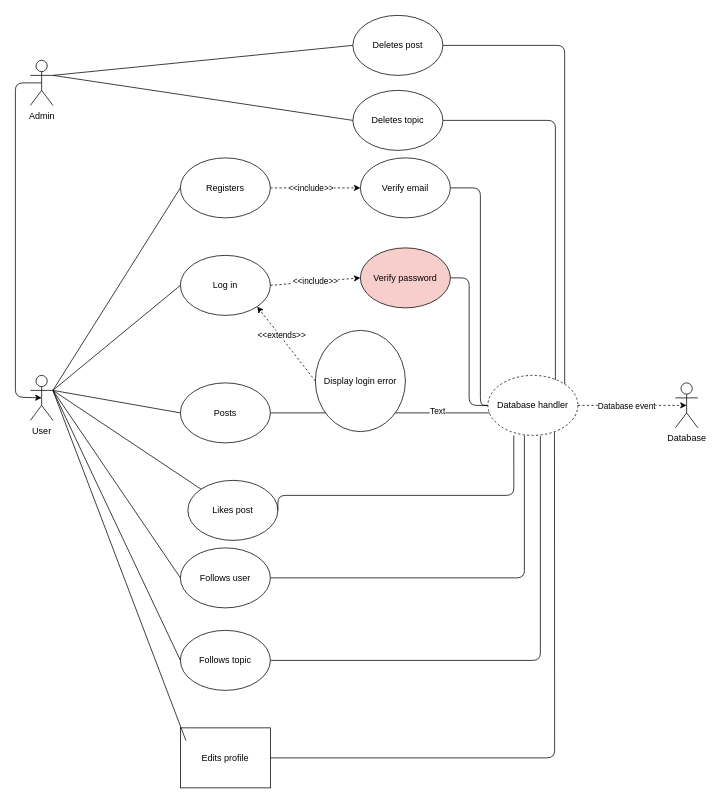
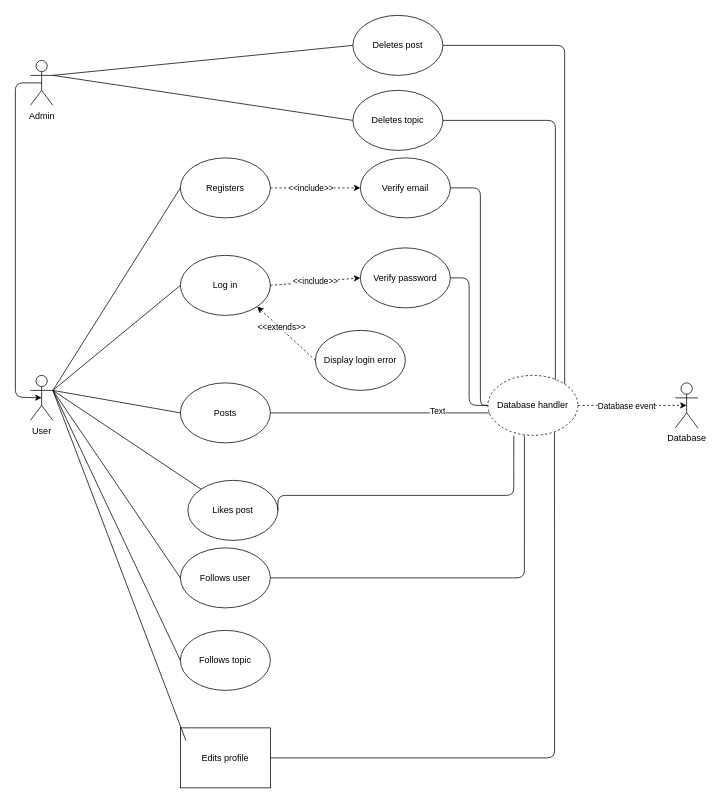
  <mxCell id="0" />
  <mxCell id="1" parent="0" />
  <mxCell id="2" value="User&lt;br&gt;" style="shape=umlActor;verticalLabelPosition=bottom;verticalAlign=top;html=1;outlineConnect=0;" parent="1" vertex="1"><mxGeometry x="40" y="500" width="30" height="60" as="geometry" /></mxCell>
  <mxCell id="3" value="Database" style="shape=umlActor;verticalLabelPosition=bottom;verticalAlign=top;html=1;outlineConnect=0;" parent="1" vertex="1"><mxGeometry x="900" y="510" width="30" height="60" as="geometry" /></mxCell>
  <mxCell id="4" style="edgeStyle=orthogonalEdgeStyle;orthogonalLoop=1;jettySize=auto;html=1;exitX=0.5;exitY=0.5;exitDx=0;exitDy=0;exitPerimeter=0;entryX=0.5;entryY=0.5;entryDx=0;entryDy=0;entryPerimeter=0;endArrow=classic;endFill=1;" parent="1" source="5" target="2" edge="1"><mxGeometry relative="1" as="geometry"><Array as="points"><mxPoint x="20" y="110" /><mxPoint x="20" y="529" /><mxPoint x="55" y="529" /></Array></mxGeometry></mxCell>
  <mxCell id="5" value="Admin" style="shape=umlActor;verticalLabelPosition=bottom;verticalAlign=top;html=1;outlineConnect=0;" parent="1" vertex="1"><mxGeometry x="40" y="80" width="30" height="60" as="geometry" /></mxCell>
  <mxCell id="6" value="Registers" style="ellipse;whiteSpace=wrap;html=1;" parent="1" vertex="1"><mxGeometry x="240" y="210" width="120" height="80" as="geometry" /></mxCell>
  <mxCell id="7" value="Log in" style="ellipse;whiteSpace=wrap;html=1;" parent="1" vertex="1"><mxGeometry x="240" y="340" width="120" height="80" as="geometry" /></mxCell>
  <mxCell id="8" style="edgeStyle=orthogonalEdgeStyle;orthogonalLoop=1;jettySize=auto;html=1;exitX=1;exitY=0.5;exitDx=0;exitDy=0;entryX=0;entryY=0;entryDx=0;entryDy=0;endArrow=none;endFill=0;" parent="1" source="10" target="41" edge="1"><mxGeometry relative="1" as="geometry"><Array as="points"><mxPoint x="668" y="550" /></Array></mxGeometry></mxCell>
  <mxCell id="9" value="Text" style="edgeLabel;html=1;align=center;verticalAlign=middle;resizable=0;points=[];" vertex="1" connectable="0" parent="8"><mxGeometry x="0.284" y="3" relative="1" as="geometry"><mxPoint as="offset" /></mxGeometry></mxCell>
  <mxCell id="10" value="Posts" style="ellipse;whiteSpace=wrap;html=1;" parent="1" vertex="1"><mxGeometry x="240" y="510" width="120" height="80" as="geometry" /></mxCell>
  <mxCell id="11" style="edgeStyle=orthogonalEdgeStyle;orthogonalLoop=1;jettySize=auto;html=1;exitX=1;exitY=0.5;exitDx=0;exitDy=0;entryX=0.406;entryY=1.001;entryDx=0;entryDy=0;endArrow=none;endFill=0;entryPerimeter=0;" parent="1" source="12" target="41" edge="1"><mxGeometry relative="1" as="geometry" /></mxCell>
  <mxCell id="12" value="Follows user" style="ellipse;whiteSpace=wrap;html=1;" parent="1" vertex="1"><mxGeometry x="240" y="730" width="120" height="80" as="geometry" /></mxCell>
- <mxCell id="13" style="edgeStyle=orthogonalEdgeStyle;orthogonalLoop=1;jettySize=auto;html=1;exitX=1;exitY=0.5;exitDx=0;exitDy=0;entryX=0.583;entryY=1.013;entryDx=0;entryDy=0;endArrow=none;endFill=0;entryPerimeter=0;" parent="1" source="14" target="41" edge="1"><mxGeometry relative="1" as="geometry"><Array as="points"><mxPoint x="720" y="880" /></Array></mxGeometry></mxCell>
  <mxCell id="14" value="Follows topic" style="ellipse;whiteSpace=wrap;html=1;" parent="1" vertex="1"><mxGeometry x="240" y="840" width="120" height="80" as="geometry" /></mxCell>
  <mxCell id="15" value="Likes post" style="ellipse;whiteSpace=wrap;html=1;" parent="1" vertex="1"><mxGeometry x="250" y="640" width="120" height="80" as="geometry" /></mxCell>
  <mxCell id="16" value="" style="endArrow=none;html=1;entryX=0;entryY=0.5;entryDx=0;entryDy=0;exitX=1;exitY=0.333;exitDx=0;exitDy=0;exitPerimeter=0;" parent="1" source="2" target="14" edge="1"><mxGeometry width="50" height="50" relative="1" as="geometry"><mxPoint x="130" y="500" as="sourcePoint" /><mxPoint x="210" y="680" as="targetPoint" /></mxGeometry></mxCell>
  <mxCell id="17" value="" style="endArrow=none;html=1;entryX=0;entryY=0.5;entryDx=0;entryDy=0;exitX=1;exitY=0.333;exitDx=0;exitDy=0;exitPerimeter=0;" parent="1" source="2" target="10" edge="1"><mxGeometry width="50" height="50" relative="1" as="geometry"><mxPoint x="130" y="500" as="sourcePoint" /><mxPoint x="180" y="450" as="targetPoint" /></mxGeometry></mxCell>
  <mxCell id="18" value="" style="endArrow=none;html=1;exitX=1;exitY=0.333;exitDx=0;exitDy=0;exitPerimeter=0;" parent="1" source="2" target="15" edge="1"><mxGeometry width="50" height="50" relative="1" as="geometry"><mxPoint x="130" y="500" as="sourcePoint" /><mxPoint x="180" y="450" as="targetPoint" /></mxGeometry></mxCell>
  <mxCell id="19" value="" style="endArrow=none;html=1;entryX=0;entryY=0.5;entryDx=0;entryDy=0;exitX=1;exitY=0.333;exitDx=0;exitDy=0;exitPerimeter=0;" parent="1" source="2" target="12" edge="1"><mxGeometry width="50" height="50" relative="1" as="geometry"><mxPoint x="160" y="640" as="sourcePoint" /><mxPoint x="210" y="590" as="targetPoint" /></mxGeometry></mxCell>
  <mxCell id="20" value="" style="endArrow=none;html=1;entryX=0;entryY=0.5;entryDx=0;entryDy=0;exitX=1;exitY=0.333;exitDx=0;exitDy=0;exitPerimeter=0;" parent="1" source="2" target="7" edge="1"><mxGeometry width="50" height="50" relative="1" as="geometry"><mxPoint x="170" y="570" as="sourcePoint" /><mxPoint x="220" y="520" as="targetPoint" /></mxGeometry></mxCell>
  <mxCell id="21" value="" style="endArrow=none;html=1;entryX=0;entryY=0.5;entryDx=0;entryDy=0;exitX=1;exitY=0.333;exitDx=0;exitDy=0;exitPerimeter=0;" parent="1" source="2" target="6" edge="1"><mxGeometry width="50" height="50" relative="1" as="geometry"><mxPoint x="130" y="500" as="sourcePoint" /><mxPoint x="180" y="450" as="targetPoint" /></mxGeometry></mxCell>
  <mxCell id="22" value="" style="endArrow=classic;html=1;dashed=1;exitX=1;exitY=0.5;exitDx=0;exitDy=0;entryX=0;entryY=0.5;entryDx=0;entryDy=0;" parent="1" source="6" target="25" edge="1"><mxGeometry width="50" height="50" relative="1" as="geometry"><mxPoint x="370" y="490" as="sourcePoint" /><mxPoint x="460" y="490" as="targetPoint" /><Array as="points" /></mxGeometry></mxCell>
  <mxCell id="23" value="&amp;lt;&amp;lt;include&amp;gt;&amp;gt;" style="edgeLabel;html=1;align=center;verticalAlign=middle;resizable=0;points=[];" parent="22" vertex="1" connectable="0"><mxGeometry y="8" relative="1" as="geometry"><mxPoint x="-7" y="7" as="offset" /></mxGeometry></mxCell>
  <mxCell id="24" style="edgeStyle=orthogonalEdgeStyle;orthogonalLoop=1;jettySize=auto;html=1;exitX=1;exitY=0.5;exitDx=0;exitDy=0;entryX=0;entryY=0.5;entryDx=0;entryDy=0;endArrow=none;endFill=0;" parent="1" source="25" target="41" edge="1"><mxGeometry relative="1" as="geometry"><Array as="points"><mxPoint x="640" y="250" /><mxPoint x="640" y="540" /></Array></mxGeometry></mxCell>
  <mxCell id="25" value="Verify email" style="ellipse;whiteSpace=wrap;html=1;" parent="1" vertex="1"><mxGeometry x="480" y="210" width="120" height="80" as="geometry" /></mxCell>
  <mxCell id="26" style="edgeStyle=orthogonalEdgeStyle;orthogonalLoop=1;jettySize=auto;html=1;exitX=1;exitY=0.5;exitDx=0;exitDy=0;entryX=0;entryY=0.5;entryDx=0;entryDy=0;endArrow=none;endFill=0;" parent="1" source="27" target="41" edge="1"><mxGeometry relative="1" as="geometry" /></mxCell>
- <mxCell id="27" value="Verify password" style="ellipse;whiteSpace=wrap;html=1;fillColor=#f8cecc;" parent="1" vertex="1"><mxGeometry x="480" y="330" width="120" height="80" as="geometry" /></mxCell>
+ <mxCell id="27" value="Verify password" style="ellipse;whiteSpace=wrap;html=1;" parent="1" vertex="1"><mxGeometry x="480" y="330" width="120" height="80" as="geometry" /></mxCell>
  <mxCell id="28" value="&amp;lt;&amp;lt;include&amp;gt;&amp;gt;" style="endArrow=classic;html=1;dashed=1;exitX=1;exitY=0.5;exitDx=0;exitDy=0;entryX=0;entryY=0.5;entryDx=0;entryDy=0;" parent="1" source="7" target="27" edge="1"><mxGeometry width="50" height="50" relative="1" as="geometry"><mxPoint x="370" y="589.5" as="sourcePoint" /><mxPoint x="430" y="589.5" as="targetPoint" /><Array as="points" /></mxGeometry></mxCell>
- <mxCell id="29" value="Display login error" style="ellipse;whiteSpace=wrap;html=1;" parent="1" vertex="1"><mxGeometry x="420" y="440" width="120" height="135" as="geometry" /></mxCell>
+ <mxCell id="29" value="Display login error" style="ellipse;whiteSpace=wrap;html=1;" parent="1" vertex="1"><mxGeometry x="420" y="440" width="120" height="80" as="geometry" /></mxCell>
  <mxCell id="30" value="" style="endArrow=classic;html=1;dashed=1;entryX=1;entryY=1;entryDx=0;entryDy=0;exitX=0;exitY=0.5;exitDx=0;exitDy=0;" parent="1" source="29" target="7" edge="1"><mxGeometry width="50" height="50" relative="1" as="geometry"><mxPoint x="430" y="690" as="sourcePoint" /><mxPoint x="480" y="640" as="targetPoint" /></mxGeometry></mxCell>
  <mxCell id="31" value="&amp;lt;&amp;lt;extends&amp;gt;&amp;gt;" style="edgeLabel;html=1;align=center;verticalAlign=middle;resizable=0;points=[];" parent="30" vertex="1" connectable="0"><mxGeometry x="0.21" y="-2" relative="1" as="geometry"><mxPoint as="offset" /></mxGeometry></mxCell>
  <mxCell id="32" value="" style="endArrow=none;html=1;exitX=1;exitY=0.5;exitDx=0;exitDy=0;entryX=0.288;entryY=1.001;entryDx=0;entryDy=0;edgeStyle=orthogonalEdgeStyle;entryPerimeter=0;" parent="1" source="15" target="41" edge="1"><mxGeometry width="50" height="50" relative="1" as="geometry"><mxPoint x="520" y="350" as="sourcePoint" /><mxPoint x="630" y="470" as="targetPoint" /><Array as="points"><mxPoint x="685" y="660" /></Array></mxGeometry></mxCell>
  <mxCell id="33" style="edgeStyle=orthogonalEdgeStyle;orthogonalLoop=1;jettySize=auto;html=1;exitX=1;exitY=0.5;exitDx=0;exitDy=0;entryX=1;entryY=0;entryDx=0;entryDy=0;endArrow=none;endFill=0;" parent="1" source="34" target="41" edge="1"><mxGeometry relative="1" as="geometry" /></mxCell>
  <mxCell id="34" value="Deletes post" style="ellipse;whiteSpace=wrap;html=1;" parent="1" vertex="1"><mxGeometry x="470" y="20" width="120" height="80" as="geometry" /></mxCell>
  <mxCell id="35" style="edgeStyle=orthogonalEdgeStyle;orthogonalLoop=1;jettySize=auto;html=1;exitX=1;exitY=0.5;exitDx=0;exitDy=0;entryX=0.748;entryY=0.068;entryDx=0;entryDy=0;endArrow=none;endFill=0;entryPerimeter=0;" parent="1" source="36" target="41" edge="1"><mxGeometry relative="1" as="geometry"><Array as="points"><mxPoint x="740" y="160" /><mxPoint x="740" y="512" /></Array></mxGeometry></mxCell>
  <mxCell id="36" value="Deletes topic" style="ellipse;whiteSpace=wrap;html=1;" parent="1" vertex="1"><mxGeometry x="470" y="120" width="120" height="80" as="geometry" /></mxCell>
  <mxCell id="37" value="" style="endArrow=none;html=1;entryX=0;entryY=0.5;entryDx=0;entryDy=0;exitX=1;exitY=0.333;exitDx=0;exitDy=0;exitPerimeter=0;" parent="1" source="5" target="34" edge="1"><mxGeometry width="50" height="50" relative="1" as="geometry"><mxPoint x="400" y="340" as="sourcePoint" /><mxPoint x="450" y="290" as="targetPoint" /><Array as="points" /></mxGeometry></mxCell>
  <mxCell id="38" value="" style="endArrow=none;html=1;entryX=0;entryY=0.5;entryDx=0;entryDy=0;exitX=1;exitY=0.333;exitDx=0;exitDy=0;exitPerimeter=0;" parent="1" source="5" target="36" edge="1"><mxGeometry width="50" height="50" relative="1" as="geometry"><mxPoint x="400" y="340" as="sourcePoint" /><mxPoint x="450" y="290" as="targetPoint" /></mxGeometry></mxCell>
  <mxCell id="39" style="edgeStyle=orthogonalEdgeStyle;orthogonalLoop=1;jettySize=auto;html=1;exitX=1;exitY=0.5;exitDx=0;exitDy=0;entryX=0.5;entryY=0.5;entryDx=0;entryDy=0;entryPerimeter=0;dashed=1;" parent="1" source="41" target="3" edge="1"><mxGeometry relative="1" as="geometry" /></mxCell>
  <mxCell id="40" value="Database event" style="edgeLabel;html=1;align=center;verticalAlign=middle;resizable=0;points=[];" parent="39" vertex="1" connectable="0"><mxGeometry x="-0.111" relative="1" as="geometry"><mxPoint as="offset" /></mxGeometry></mxCell>
  <mxCell id="41" value="Database handler" style="ellipse;whiteSpace=wrap;html=1;dashed=1;" parent="1" vertex="1"><mxGeometry x="650" y="500" width="120" height="80" as="geometry" /></mxCell>
  <mxCell id="42" style="edgeStyle=orthogonalEdgeStyle;orthogonalLoop=1;jettySize=auto;html=1;exitX=0;exitY=0;exitDx=0;exitDy=0;entryX=0;entryY=0;entryDx=0;entryDy=0;endArrow=none;endFill=0;" parent="1" source="41" target="41" edge="1"><mxGeometry relative="1" as="geometry" /></mxCell>
  <mxCell id="43" value="Edits profile" style="whiteSpace=wrap;html=1;rounded=0;" vertex="1" parent="1"><mxGeometry x="240" y="970" width="120" height="80" as="geometry" /></mxCell>
  <mxCell id="44" value="" style="endArrow=none;html=1;entryX=1;entryY=0.333;entryDx=0;entryDy=0;entryPerimeter=0;exitX=0.062;exitY=0.214;exitDx=0;exitDy=0;exitPerimeter=0;" edge="1" parent="1" source="43" target="2"><mxGeometry width="50" height="50" relative="1" as="geometry"><mxPoint x="300" y="1000" as="sourcePoint" /><mxPoint x="20" y="740" as="targetPoint" /></mxGeometry></mxCell>
  <mxCell id="45" value="" style="endArrow=none;html=1;exitX=1;exitY=0.5;exitDx=0;exitDy=0;entryX=0.74;entryY=0.946;entryDx=0;entryDy=0;entryPerimeter=0;" edge="1" parent="1" source="43" target="41"><mxGeometry width="50" height="50" relative="1" as="geometry"><mxPoint x="430" y="970" as="sourcePoint" /><mxPoint x="440" y="770" as="targetPoint" /><Array as="points"><mxPoint x="739" y="1010" /></Array></mxGeometry></mxCell>
